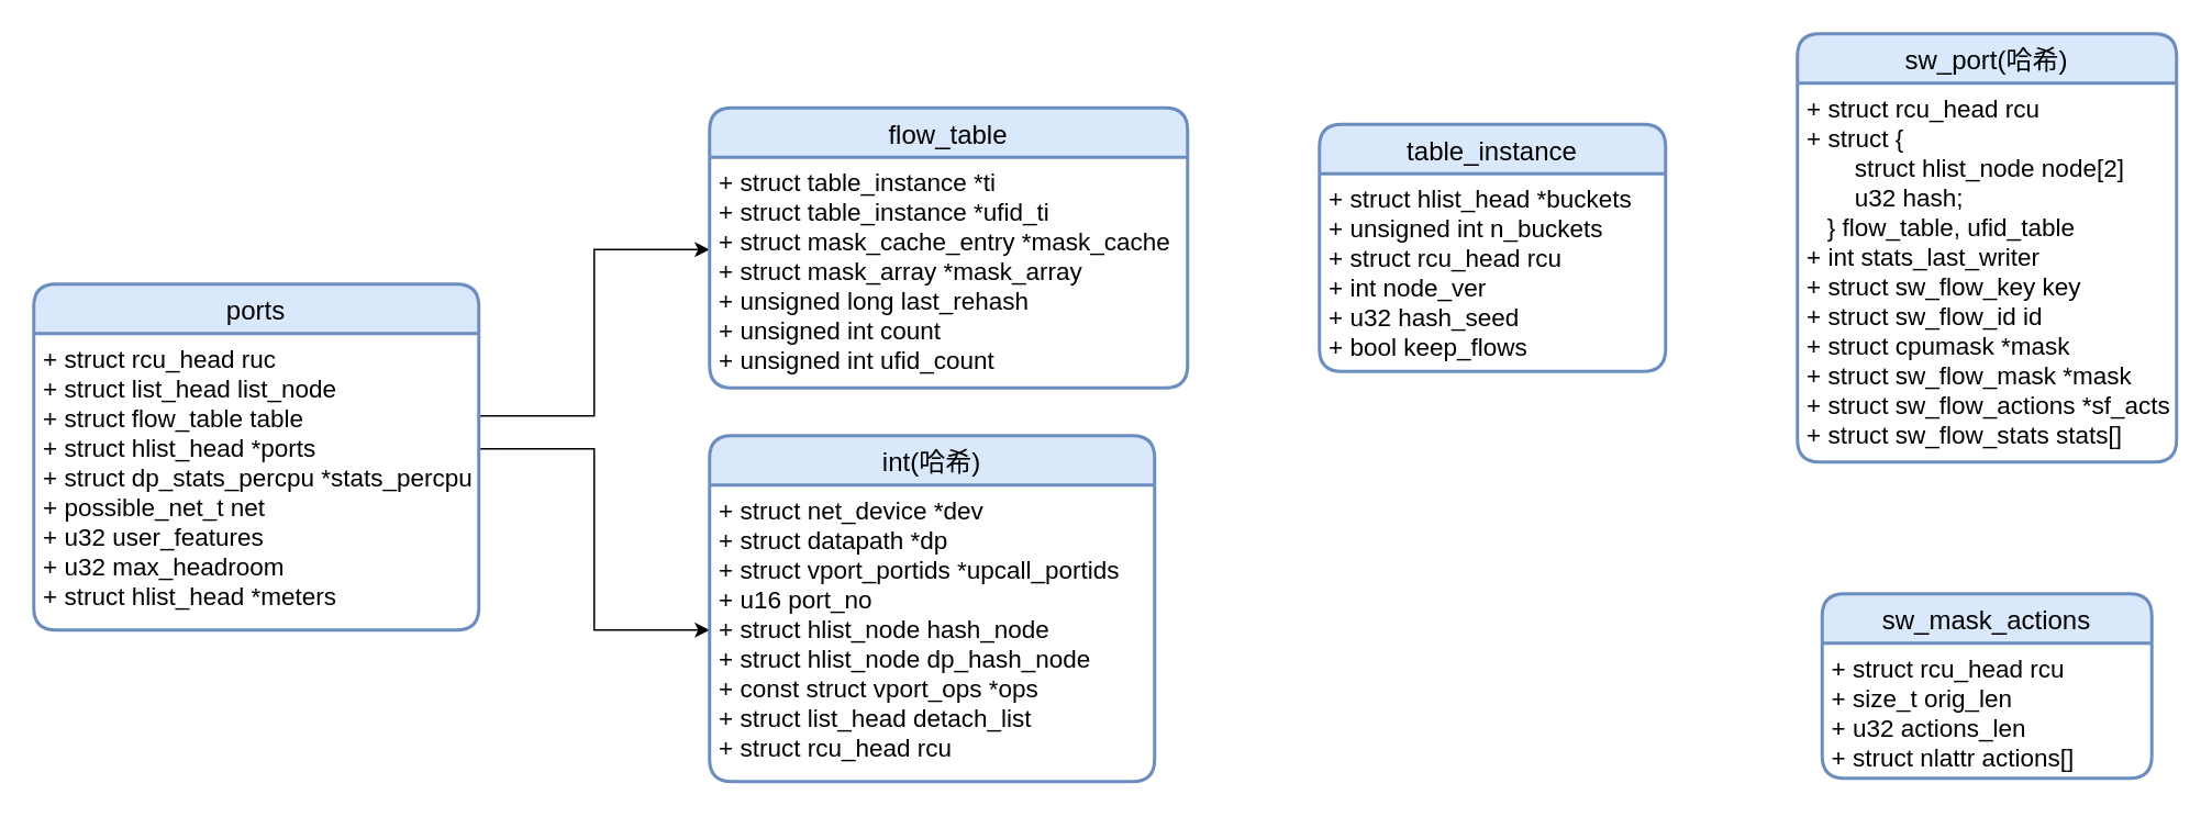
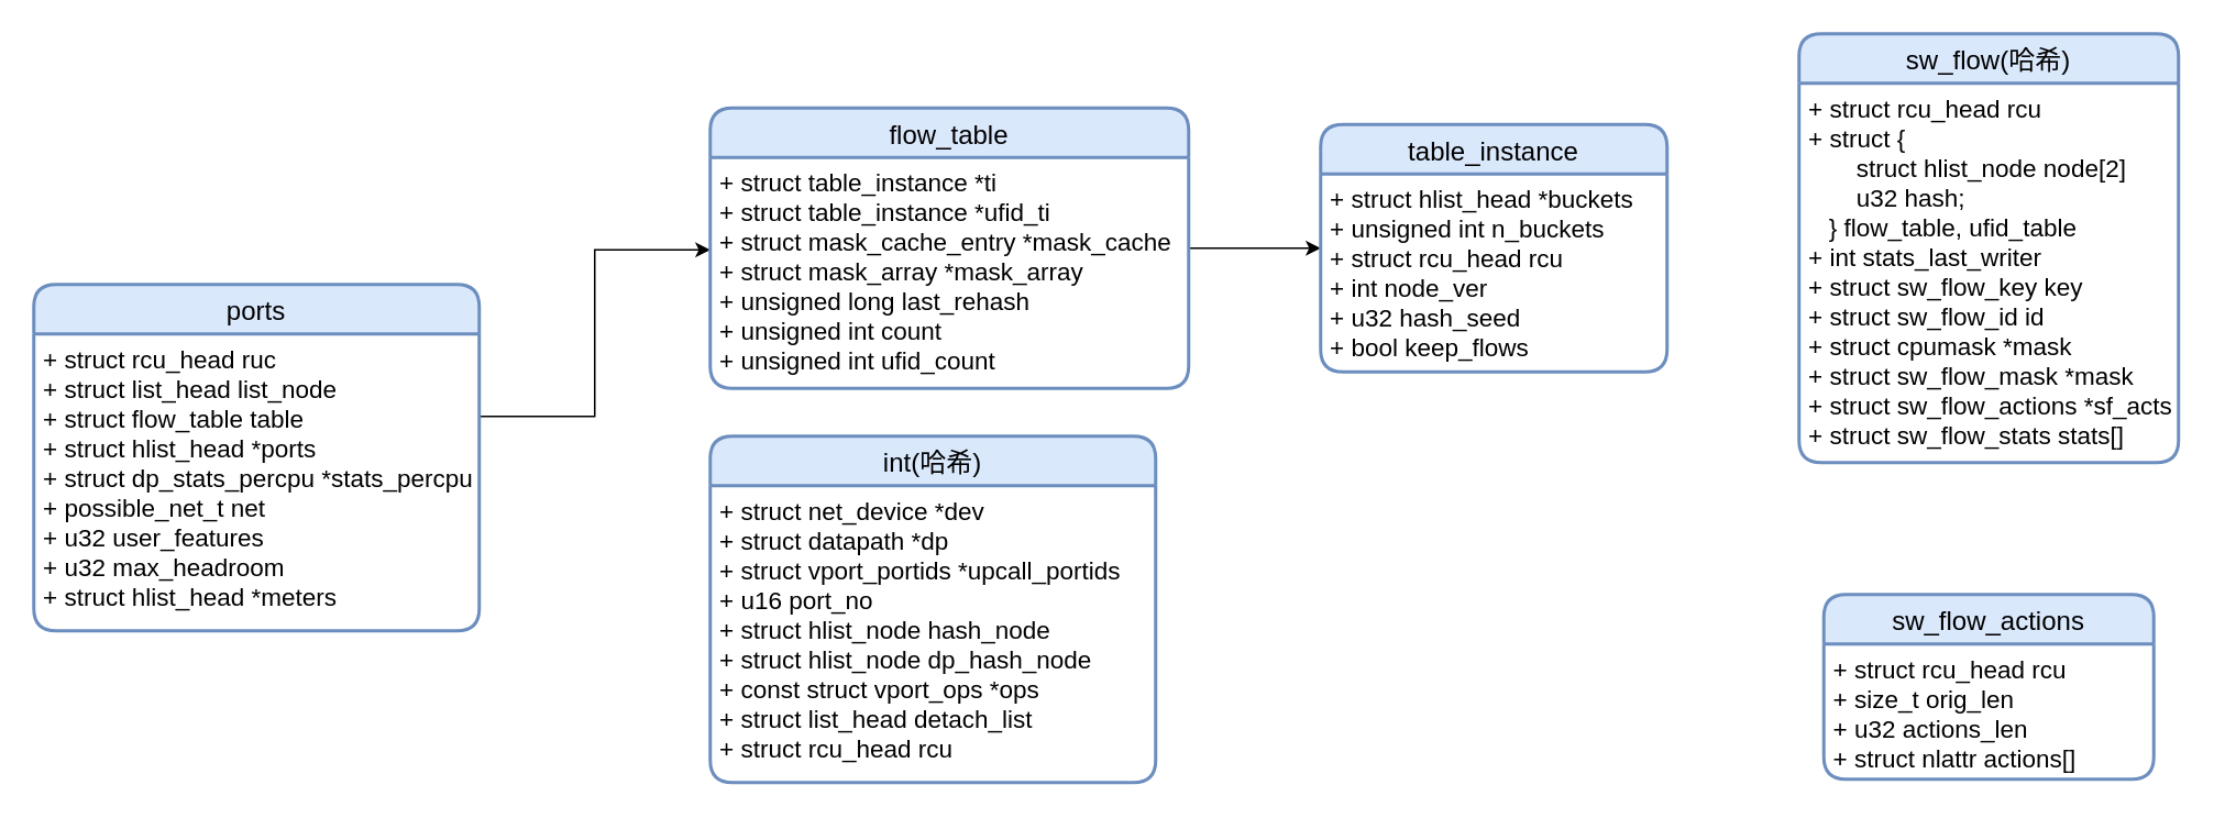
  <mxCell id="0" />
  <mxCell id="1" parent="0" />
  <mxCell id="2" value="" style="edgeStyle=orthogonalEdgeStyle;rounded=0;orthogonalLoop=1;jettySize=auto;html=1;fontSize=15;" edge="1" parent="1"><mxGeometry relative="1" as="geometry"><mxPoint x="290" y="276" as="sourcePoint" /><mxPoint x="430" y="151" as="targetPoint" /><Array as="points"><mxPoint x="290" y="252" /><mxPoint x="360" y="252" /><mxPoint x="360" y="151" /></Array></mxGeometry></mxCell>
- <mxCell id="3" value="" style="edgeStyle=orthogonalEdgeStyle;rounded=0;orthogonalLoop=1;jettySize=auto;html=1;fontSize=15;" edge="1" parent="1" source="4" target="9"><mxGeometry relative="1" as="geometry"><Array as="points"><mxPoint x="360" y="272" /><mxPoint x="360" y="382" /></Array></mxGeometry></mxCell>
  <mxCell id="4" value="ports" style="swimlane;childLayout=stackLayout;horizontal=1;startSize=30;horizontalStack=0;rounded=1;fontSize=16;fontStyle=0;strokeWidth=2;resizeParent=0;resizeLast=1;shadow=0;dashed=0;align=center;fillColor=#dae8fc;strokeColor=#6c8ebf;" vertex="1" parent="1"><mxGeometry x="20" y="172" width="270" height="210" as="geometry" /></mxCell>
  <mxCell id="5" value="+ struct rcu_head ruc&#10;+ struct list_head list_node&#10;+ struct flow_table table&#10;+ struct hlist_head *ports&#10;+ struct dp_stats_percpu *stats_percpu&#10;+ possible_net_t net&#10;+ u32 user_features&#10;+ u32 max_headroom&#10;+ struct hlist_head *meters&#10;" style="align=left;strokeColor=none;fillColor=none;spacingLeft=4;fontSize=15;verticalAlign=top;resizable=0;rotatable=0;part=1;" vertex="1" parent="4"><mxGeometry y="30" width="270" height="180" as="geometry" /></mxCell>
+ <mxCell id="6" value="" style="edgeStyle=orthogonalEdgeStyle;rounded=0;orthogonalLoop=1;jettySize=auto;html=1;fontSize=15;" edge="1" parent="1" source="7" target="11"><mxGeometry relative="1" as="geometry" /></mxCell>
  <mxCell id="7" value="flow_table" style="swimlane;childLayout=stackLayout;horizontal=1;startSize=30;horizontalStack=0;rounded=1;fontSize=16;fontStyle=0;strokeWidth=2;resizeParent=0;resizeLast=1;shadow=0;dashed=0;align=center;fillColor=#dae8fc;strokeColor=#6c8ebf;" vertex="1" parent="1"><mxGeometry x="430" y="65" width="290" height="170" as="geometry" /></mxCell>
  <mxCell id="8" value="+ struct table_instance *ti&#10;+ struct table_instance *ufid_ti&#10;+ struct mask_cache_entry *mask_cache&#10;+ struct mask_array *mask_array&#10;+ unsigned long last_rehash&#10;+ unsigned int count&#10;+ unsigned int ufid_count&#10;" style="align=left;strokeColor=none;fillColor=none;spacingLeft=4;fontSize=15;verticalAlign=top;resizable=0;rotatable=0;part=1;" vertex="1" parent="7"><mxGeometry y="30" width="290" height="140" as="geometry" /></mxCell>
  <mxCell id="9" value="int(哈希)" style="swimlane;childLayout=stackLayout;horizontal=1;startSize=30;horizontalStack=0;rounded=1;fontSize=16;fontStyle=0;strokeWidth=2;resizeParent=0;resizeLast=1;shadow=0;dashed=0;align=center;fillColor=#dae8fc;strokeColor=#6c8ebf;" vertex="1" parent="1"><mxGeometry x="430" y="264" width="270" height="210" as="geometry" /></mxCell>
  <mxCell id="10" value="+ struct net_device *dev&#10;+ struct datapath *dp&#10;+ struct vport_portids *upcall_portids&#10;+ u16 port_no&#10;+ struct hlist_node hash_node&#10;+ struct hlist_node dp_hash_node&#10;+ const struct vport_ops *ops&#10;+ struct list_head detach_list&#10;+ struct rcu_head rcu&#10;" style="align=left;strokeColor=none;fillColor=none;spacingLeft=4;fontSize=15;verticalAlign=top;resizable=0;rotatable=0;part=1;" vertex="1" parent="9"><mxGeometry y="30" width="270" height="180" as="geometry" /></mxCell>
  <mxCell id="11" value="table_instance" style="swimlane;childLayout=stackLayout;horizontal=1;startSize=30;horizontalStack=0;rounded=1;fontSize=16;fontStyle=0;strokeWidth=2;resizeParent=0;resizeLast=1;shadow=0;dashed=0;align=center;fillColor=#dae8fc;strokeColor=#6c8ebf;" vertex="1" parent="1"><mxGeometry x="800" y="75" width="210" height="150" as="geometry" /></mxCell>
  <mxCell id="12" value="+ struct hlist_head *buckets&#10;+ unsigned int n_buckets&#10;+ struct rcu_head rcu&#10;+ int node_ver&#10;+ u32 hash_seed&#10;+ bool keep_flows&#10;" style="align=left;strokeColor=none;fillColor=none;spacingLeft=4;fontSize=15;verticalAlign=top;resizable=0;rotatable=0;part=1;" vertex="1" parent="11"><mxGeometry y="30" width="210" height="120" as="geometry" /></mxCell>
- <mxCell id="13" value="sw_port(哈希)" style="swimlane;childLayout=stackLayout;horizontal=1;startSize=30;horizontalStack=0;rounded=1;fontSize=16;fontStyle=0;strokeWidth=2;resizeParent=0;resizeLast=1;shadow=0;dashed=0;align=center;fillColor=#dae8fc;strokeColor=#6c8ebf;" vertex="1" parent="1"><mxGeometry x="1090" y="20" width="230" height="260" as="geometry" /></mxCell>
+ <mxCell id="13" value="sw_flow(哈希)" style="swimlane;childLayout=stackLayout;horizontal=1;startSize=30;horizontalStack=0;rounded=1;fontSize=16;fontStyle=0;strokeWidth=2;resizeParent=0;resizeLast=1;shadow=0;dashed=0;align=center;fillColor=#dae8fc;strokeColor=#6c8ebf;" vertex="1" parent="1"><mxGeometry x="1090" y="20" width="230" height="260" as="geometry" /></mxCell>
  <mxCell id="14" value="+ struct rcu_head rcu&#10;+ struct {&#10;       struct hlist_node node[2]&#10;       u32 hash;&#10;   } flow_table, ufid_table&#10;+ int stats_last_writer&#10;+ struct sw_flow_key key&#10;+ struct sw_flow_id id&#10;+ struct cpumask *mask&#10;+ struct sw_flow_mask *mask&#10;+ struct sw_flow_actions *sf_acts&#10;+ struct sw_flow_stats stats[]&#10;" style="align=left;strokeColor=none;fillColor=none;spacingLeft=4;fontSize=15;verticalAlign=top;resizable=0;rotatable=0;part=1;" vertex="1" parent="13"><mxGeometry y="30" width="230" height="230" as="geometry" /></mxCell>
- <mxCell id="15" value="sw_mask_actions" style="swimlane;childLayout=stackLayout;horizontal=1;startSize=30;horizontalStack=0;rounded=1;fontSize=16;fontStyle=0;strokeWidth=2;resizeParent=0;resizeLast=1;shadow=0;dashed=0;align=center;fillColor=#dae8fc;strokeColor=#6c8ebf;" vertex="1" parent="1"><mxGeometry x="1105" y="360" width="200" height="112" as="geometry" /></mxCell>
+ <mxCell id="15" value="sw_flow_actions" style="swimlane;childLayout=stackLayout;horizontal=1;startSize=30;horizontalStack=0;rounded=1;fontSize=16;fontStyle=0;strokeWidth=2;resizeParent=0;resizeLast=1;shadow=0;dashed=0;align=center;fillColor=#dae8fc;strokeColor=#6c8ebf;" vertex="1" parent="1"><mxGeometry x="1105" y="360" width="200" height="112" as="geometry" /></mxCell>
  <mxCell id="16" value="+ struct rcu_head rcu&#10;+ size_t orig_len&#10;+ u32 actions_len&#10;+ struct nlattr actions[]&#10;" style="align=left;strokeColor=none;fillColor=none;spacingLeft=4;fontSize=15;verticalAlign=top;resizable=0;rotatable=0;part=1;" vertex="1" parent="15"><mxGeometry y="30" width="200" height="82" as="geometry" /></mxCell>
